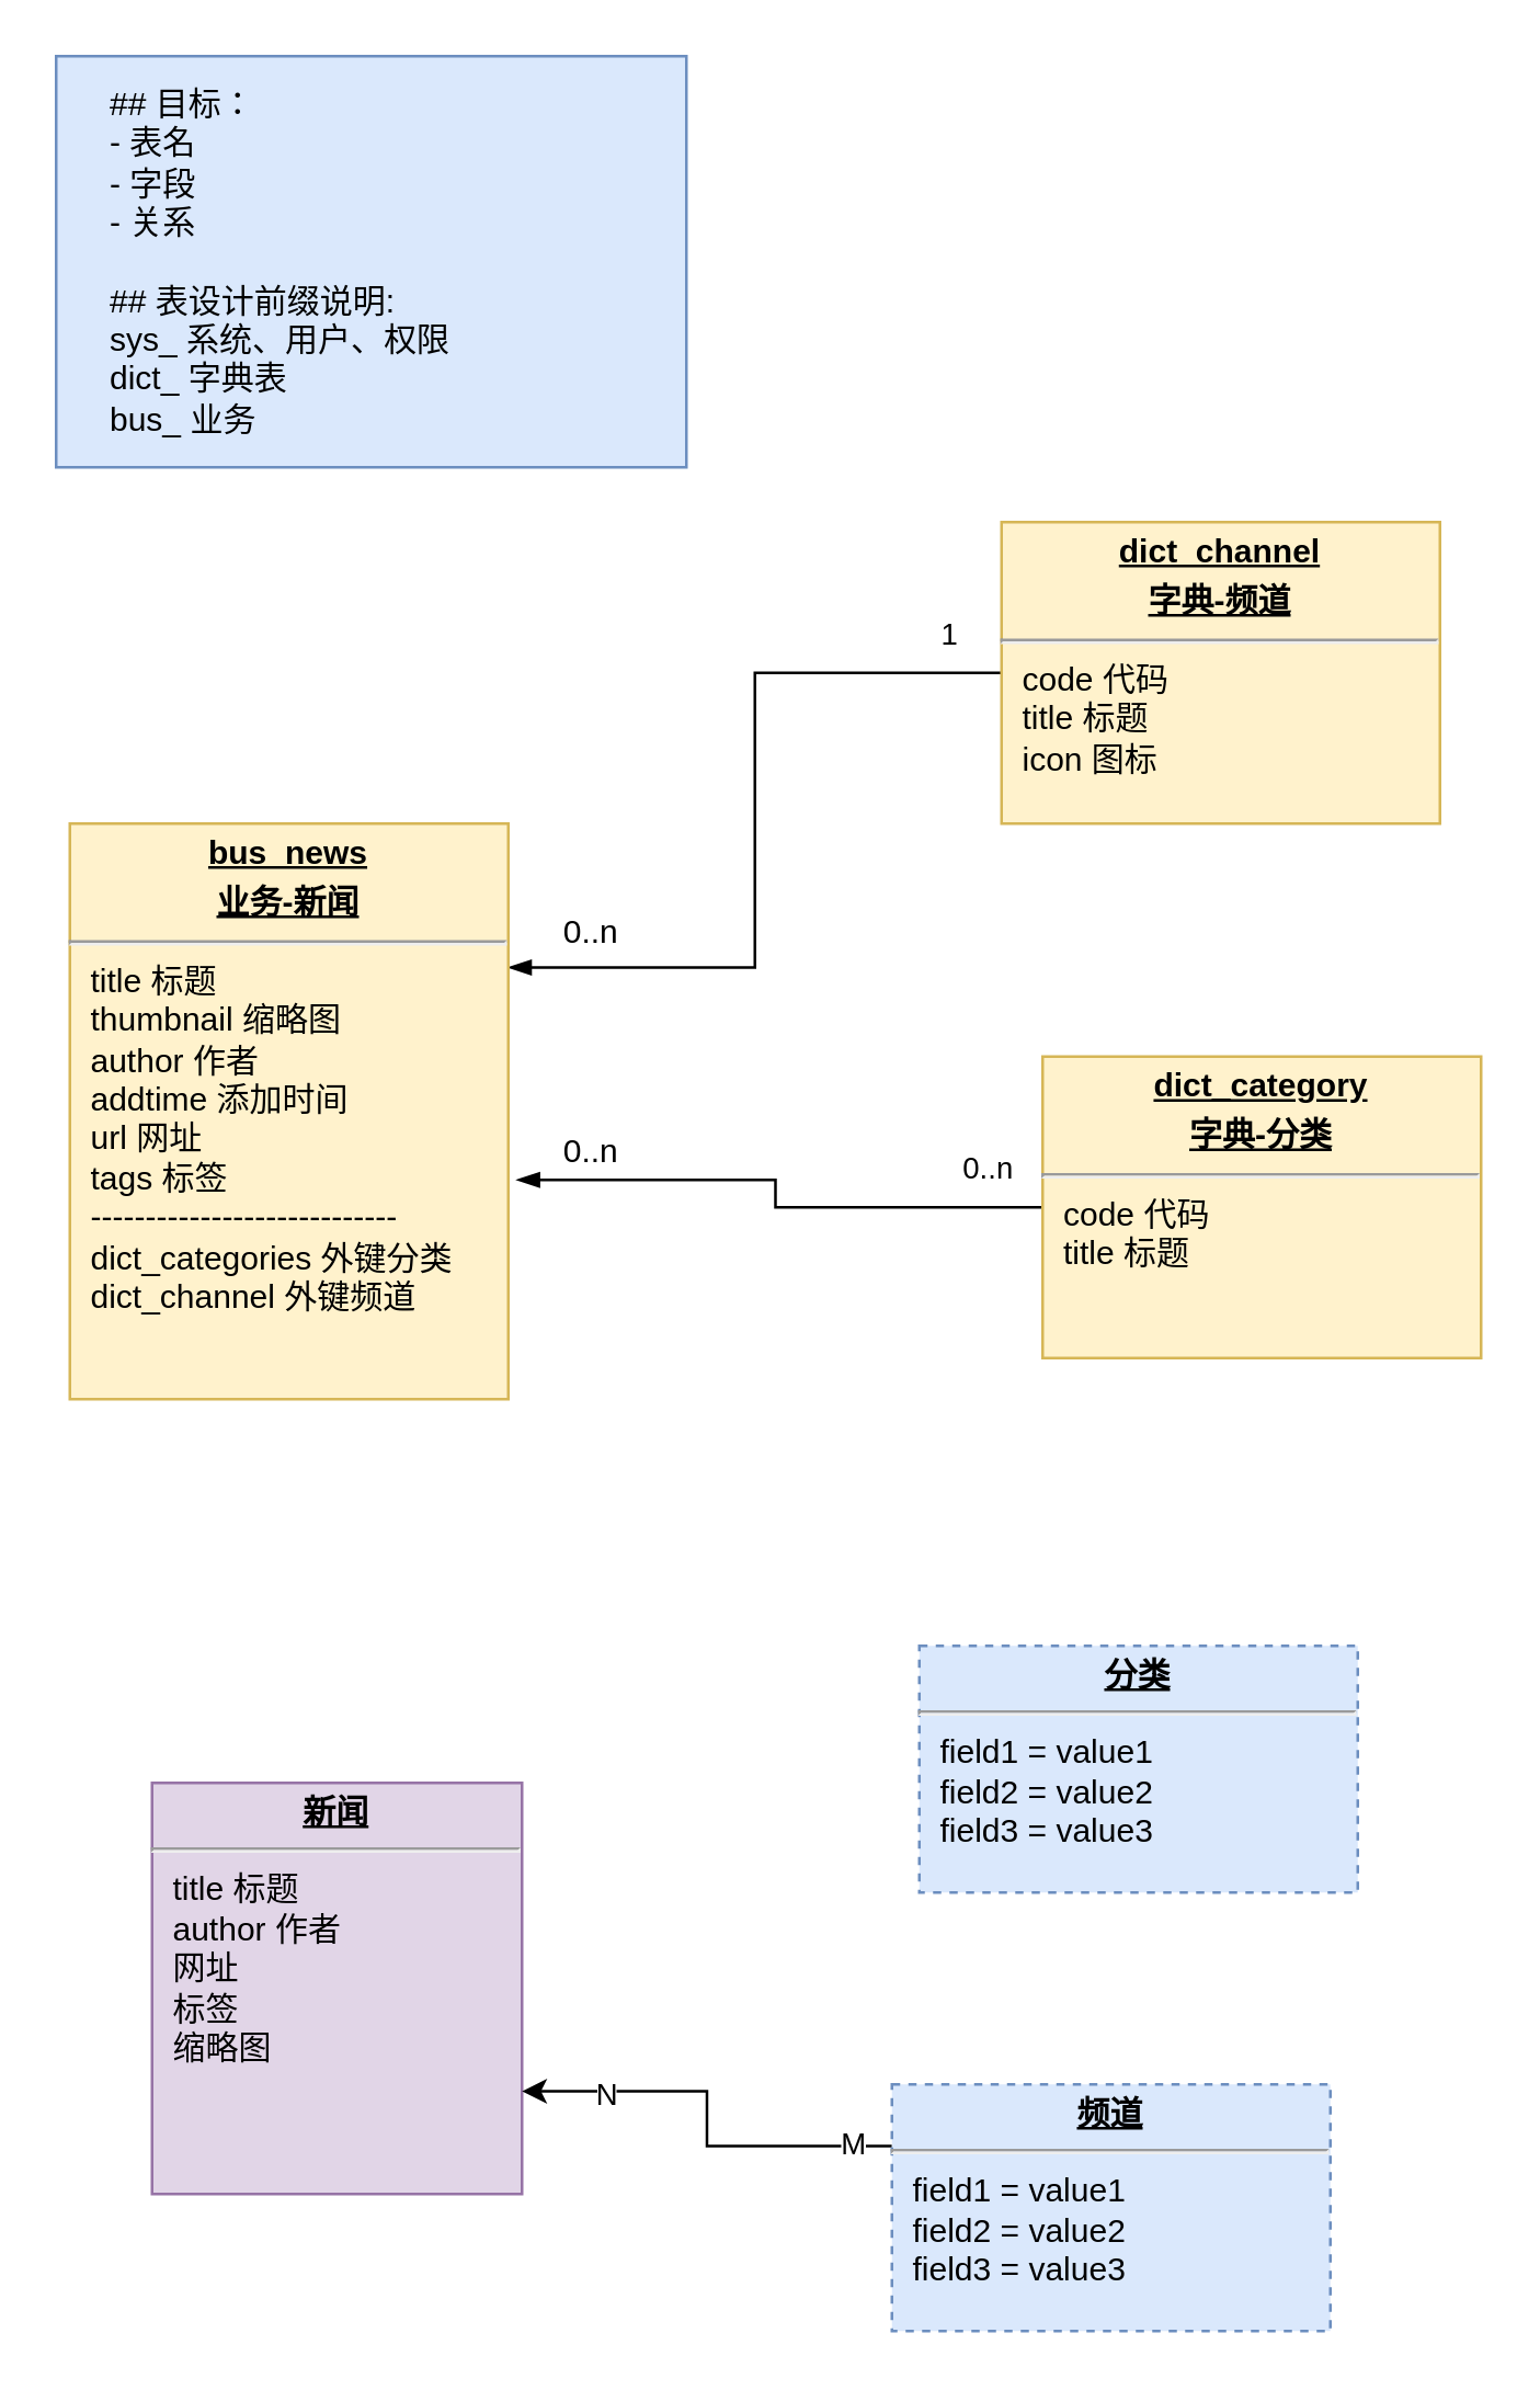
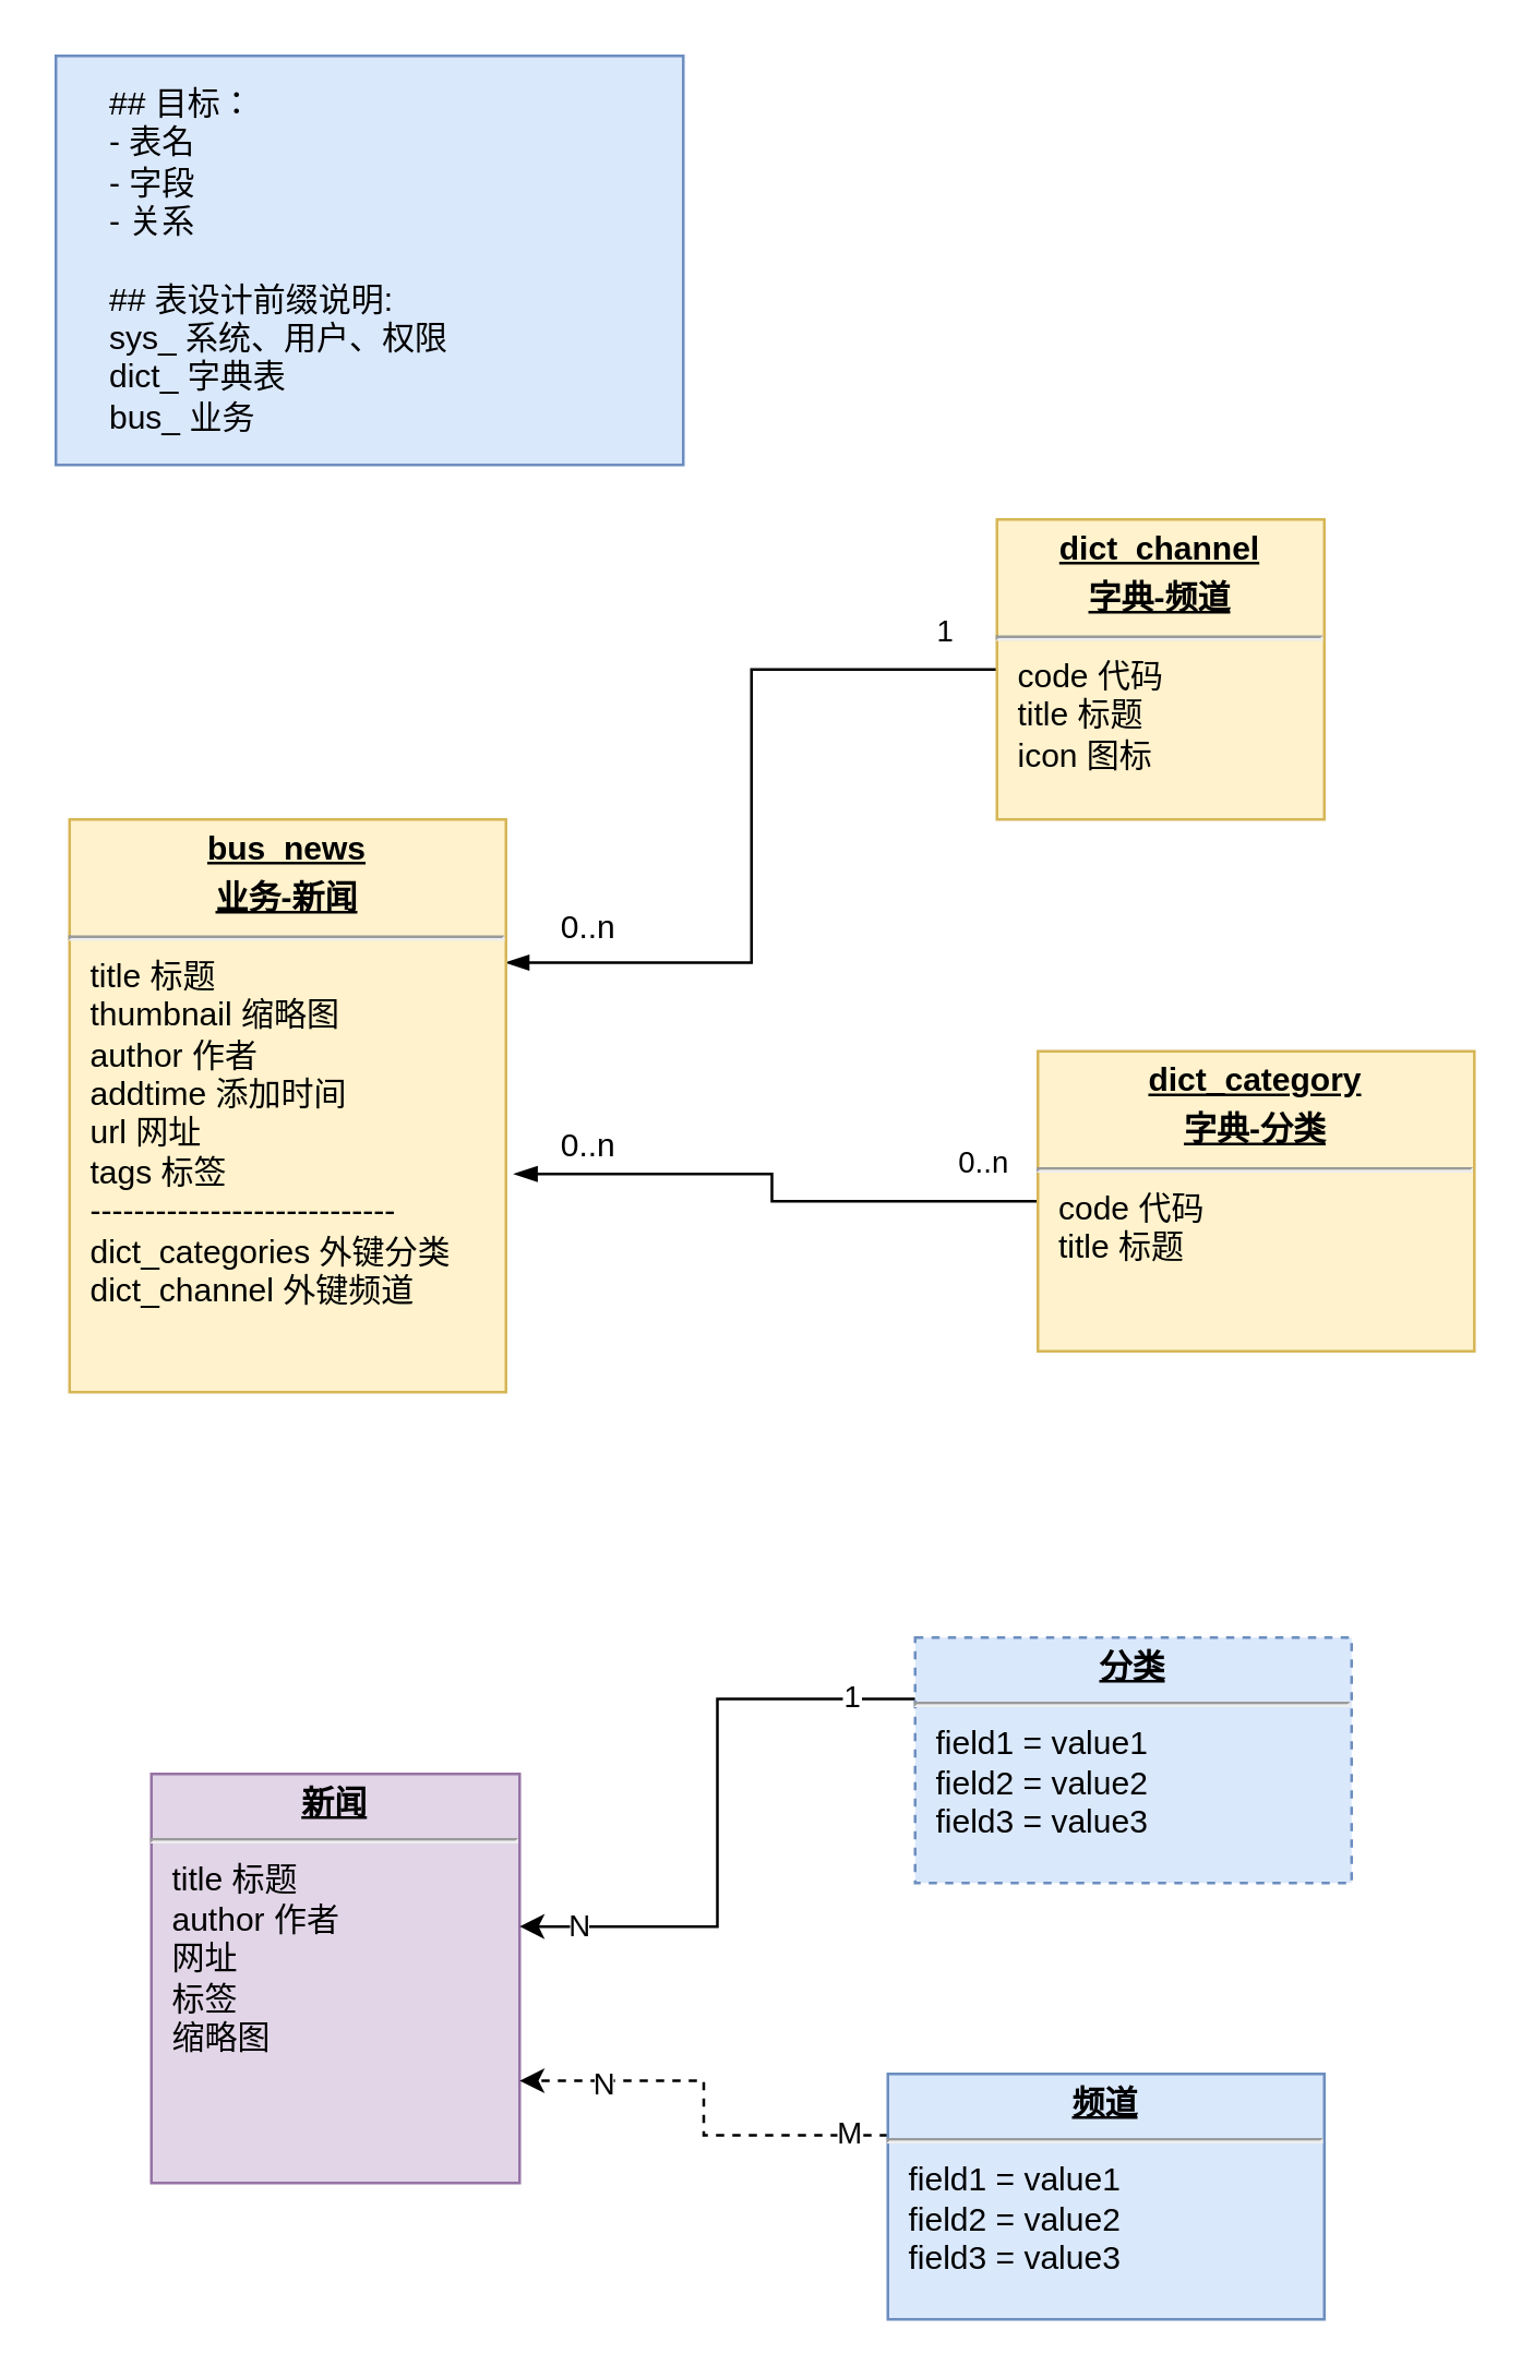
  <mxCell id="0" />
  <mxCell id="1" parent="0" />
  <mxCell id="2" style="edgeStyle=orthogonalEdgeStyle;rounded=0;orthogonalLoop=1;jettySize=auto;html=1;exitX=0;exitY=0.5;exitDx=0;exitDy=0;entryX=1.019;entryY=0.619;entryDx=0;entryDy=0;entryPerimeter=0;endArrow=blockThin;endFill=1;" parent="1" source="4" target="8" edge="1"><mxGeometry relative="1" as="geometry" /></mxCell>
  <mxCell id="3" value="0..n" style="edgeLabel;html=1;align=center;verticalAlign=middle;resizable=0;points=[];" parent="2" vertex="1" connectable="0"><mxGeometry x="-0.868" relative="1" as="geometry"><mxPoint x="-8" y="-15" as="offset" /></mxGeometry></mxCell>
  <mxCell id="4" value="&lt;p style=&quot;margin: 0px ; margin-top: 4px ; text-align: center ; text-decoration: underline&quot;&gt;&lt;b&gt;dict_category&lt;/b&gt;&lt;/p&gt;&lt;p style=&quot;margin: 0px ; margin-top: 4px ; text-align: center ; text-decoration: underline&quot;&gt;&lt;b&gt;字典-分类&lt;/b&gt;&lt;/p&gt;&lt;hr&gt;&lt;p style=&quot;margin: 0px 0px 0px 8px&quot;&gt;code 代码&lt;/p&gt;&lt;p style=&quot;margin: 0px 0px 0px 8px&quot;&gt;title 标题&lt;/p&gt;" style="verticalAlign=top;align=left;overflow=fill;fontSize=12;fontFamily=Helvetica;html=1;fillColor=#fff2cc;strokeColor=#d6b656;" parent="1" vertex="1"><mxGeometry x="380" y="385" width="160" height="110" as="geometry" /></mxCell>
  <mxCell id="5" style="edgeStyle=orthogonalEdgeStyle;rounded=0;orthogonalLoop=1;jettySize=auto;html=1;exitX=0;exitY=0.5;exitDx=0;exitDy=0;entryX=1;entryY=0.25;entryDx=0;entryDy=0;endArrow=blockThin;endFill=1;" parent="1" source="7" target="8" edge="1"><mxGeometry relative="1" as="geometry" /></mxCell>
  <mxCell id="6" value="1" style="edgeLabel;html=1;align=center;verticalAlign=middle;resizable=0;points=[];" parent="5" vertex="1" connectable="0"><mxGeometry x="-0.857" y="-1" relative="1" as="geometry"><mxPoint x="1" y="-14" as="offset" /></mxGeometry></mxCell>
- <mxCell id="7" value="&lt;p style=&quot;margin: 0px ; margin-top: 4px ; text-align: center ; text-decoration: underline&quot;&gt;&lt;b&gt;dict_channel&lt;/b&gt;&lt;/p&gt;&lt;p style=&quot;margin: 0px ; margin-top: 4px ; text-align: center ; text-decoration: underline&quot;&gt;&lt;b&gt;字典-频道&lt;/b&gt;&lt;/p&gt;&lt;hr&gt;&lt;p style=&quot;margin: 0px ; margin-left: 8px&quot;&gt;code 代码&lt;/p&gt;&lt;p style=&quot;margin: 0px ; margin-left: 8px&quot;&gt;title 标题&lt;/p&gt;&lt;p style=&quot;margin: 0px ; margin-left: 8px&quot;&gt;icon 图标&lt;/p&gt;" style="verticalAlign=top;align=left;overflow=fill;fontSize=12;fontFamily=Helvetica;html=1;fillColor=#fff2cc;strokeColor=#d6b656;" parent="1" vertex="1"><mxGeometry x="365" y="190" width="160" height="110" as="geometry" /></mxCell>
+ <mxCell id="7" value="&lt;p style=&quot;margin: 0px ; margin-top: 4px ; text-align: center ; text-decoration: underline&quot;&gt;&lt;b&gt;dict_channel&lt;/b&gt;&lt;/p&gt;&lt;p style=&quot;margin: 0px ; margin-top: 4px ; text-align: center ; text-decoration: underline&quot;&gt;&lt;b&gt;字典-频道&lt;/b&gt;&lt;/p&gt;&lt;hr&gt;&lt;p style=&quot;margin: 0px ; margin-left: 8px&quot;&gt;code 代码&lt;/p&gt;&lt;p style=&quot;margin: 0px ; margin-left: 8px&quot;&gt;title 标题&lt;/p&gt;&lt;p style=&quot;margin: 0px ; margin-left: 8px&quot;&gt;icon 图标&lt;/p&gt;" style="verticalAlign=top;align=left;overflow=fill;fontSize=12;fontFamily=Helvetica;html=1;fillColor=#fff2cc;strokeColor=#d6b656;" parent="1" vertex="1"><mxGeometry x="365" y="190" width="120" height="110" as="geometry" /></mxCell>
  <mxCell id="8" value="&lt;p style=&quot;margin: 0px ; margin-top: 4px ; text-align: center ; text-decoration: underline&quot;&gt;&lt;b&gt;bus_news&lt;/b&gt;&lt;/p&gt;&lt;p style=&quot;margin: 0px ; margin-top: 4px ; text-align: center ; text-decoration: underline&quot;&gt;&lt;b&gt;业务-新闻&lt;/b&gt;&lt;br&gt;&lt;/p&gt;&lt;hr&gt;&lt;p style=&quot;margin: 0px ; margin-left: 8px&quot;&gt;title 标题&lt;br&gt;thumbnail 缩略图&lt;br&gt;author 作者&lt;br&gt;addtime 添加时间&lt;br&gt;url 网址&lt;br&gt;&lt;/p&gt;&lt;p style=&quot;margin: 0px ; margin-left: 8px&quot;&gt;tags 标签&lt;/p&gt;&lt;p style=&quot;margin: 0px ; margin-left: 8px&quot;&gt;----------------------------&lt;/p&gt;&lt;p style=&quot;margin: 0px ; margin-left: 8px&quot;&gt;dict_categories 外键分类&lt;br&gt;&lt;/p&gt;&lt;p style=&quot;margin: 0px ; margin-left: 8px&quot;&gt;dict_channel 外键频道&lt;/p&gt;" style="verticalAlign=top;align=left;overflow=fill;fontSize=12;fontFamily=Helvetica;html=1;fillColor=#fff2cc;strokeColor=#d6b656;" parent="1" vertex="1"><mxGeometry x="25" y="300" width="160" height="210" as="geometry" /></mxCell>
  <mxCell id="9" value="## 目标：&lt;br&gt;- 表名&lt;br&gt;- 字段&lt;br&gt;- 关系&lt;br&gt;&lt;br&gt;## 表设计前缀说明:&lt;br&gt;sys_ 系统、用户、权限&lt;br&gt;dict_ 字典表&lt;br&gt;bus_ 业务" style="text;html=1;strokeColor=#6c8ebf;fillColor=#dae8fc;align=left;verticalAlign=middle;whiteSpace=wrap;rounded=0;spacing=20;" parent="1" vertex="1"><mxGeometry x="20" y="20" width="230" height="150" as="geometry" /></mxCell>
  <mxCell id="10" value="0..n" style="text;html=1;align=center;verticalAlign=middle;resizable=0;points=[];autosize=1;" parent="1" vertex="1"><mxGeometry x="195" y="330" width="40" height="20" as="geometry" /></mxCell>
  <mxCell id="11" value="0..n" style="text;html=1;align=center;verticalAlign=middle;resizable=0;points=[];autosize=1;" parent="1" vertex="1"><mxGeometry x="195" y="410" width="40" height="20" as="geometry" /></mxCell>
  <mxCell id="12" value="&lt;p style=&quot;margin: 0px ; margin-top: 4px ; text-align: center ; text-decoration: underline&quot;&gt;&lt;b&gt;新闻&lt;/b&gt;&lt;/p&gt;&lt;hr&gt;&lt;p style=&quot;margin: 0px ; margin-left: 8px&quot;&gt;title 标题&lt;/p&gt;&lt;p style=&quot;margin: 0px ; margin-left: 8px&quot;&gt;author 作者&lt;/p&gt;&lt;p style=&quot;margin: 0px ; margin-left: 8px&quot;&gt;网址&lt;/p&gt;&lt;p style=&quot;margin: 0px ; margin-left: 8px&quot;&gt;标签&lt;/p&gt;&lt;p style=&quot;margin: 0px ; margin-left: 8px&quot;&gt;缩略图&lt;/p&gt;" style="verticalAlign=top;align=left;overflow=fill;fontSize=12;fontFamily=Helvetica;html=1;fillColor=#e1d5e7;strokeColor=#9673a6;" vertex="1" parent="1"><mxGeometry x="55" y="650" width="135" height="150" as="geometry" /></mxCell>
- <mxCell id="13" style="edgeStyle=orthogonalEdgeStyle;rounded=0;orthogonalLoop=1;jettySize=auto;html=1;exitX=0;exitY=0.25;exitDx=0;exitDy=0;entryX=1;entryY=0.75;entryDx=0;entryDy=0;" edge="1" parent="1" source="16" target="12"><mxGeometry relative="1" as="geometry" /></mxCell>
+ <mxCell id="13" style="edgeStyle=orthogonalEdgeStyle;rounded=0;orthogonalLoop=1;jettySize=auto;html=1;exitX=0;exitY=0.25;exitDx=0;exitDy=0;entryX=1;entryY=0.75;entryDx=0;entryDy=0;dashed=1;" edge="1" parent="1" source="16" target="12"><mxGeometry relative="1" as="geometry" /></mxCell>
  <mxCell id="14" value="N" style="edgeLabel;html=1;align=center;verticalAlign=middle;resizable=0;points=[];" vertex="1" connectable="0" parent="13"><mxGeometry x="0.614" y="1" relative="1" as="geometry"><mxPoint as="offset" /></mxGeometry></mxCell>
  <mxCell id="15" value="M" style="edgeLabel;html=1;align=center;verticalAlign=middle;resizable=0;points=[];" vertex="1" connectable="0" parent="13"><mxGeometry x="-0.8" y="-1" relative="1" as="geometry"><mxPoint as="offset" /></mxGeometry></mxCell>
- <mxCell id="16" value="&lt;p style=&quot;margin: 0px ; margin-top: 4px ; text-align: center ; text-decoration: underline&quot;&gt;&lt;b&gt;频道&lt;/b&gt;&lt;/p&gt;&lt;hr&gt;&lt;p style=&quot;margin: 0px ; margin-left: 8px&quot;&gt;field1 = value1&lt;br&gt;field2 = value2&lt;br&gt;field3 = value3&lt;/p&gt;" style="verticalAlign=top;align=left;overflow=fill;fontSize=12;fontFamily=Helvetica;html=1;fillColor=#dae8fc;strokeColor=#6c8ebf;dashed=1;" vertex="1" parent="1"><mxGeometry x="325" y="760" width="160" height="90" as="geometry" /></mxCell>
+ <mxCell id="16" value="&lt;p style=&quot;margin: 0px ; margin-top: 4px ; text-align: center ; text-decoration: underline&quot;&gt;&lt;b&gt;频道&lt;/b&gt;&lt;/p&gt;&lt;hr&gt;&lt;p style=&quot;margin: 0px ; margin-left: 8px&quot;&gt;field1 = value1&lt;br&gt;field2 = value2&lt;br&gt;field3 = value3&lt;/p&gt;" style="verticalAlign=top;align=left;overflow=fill;fontSize=12;fontFamily=Helvetica;html=1;fillColor=#dae8fc;strokeColor=#6c8ebf;" vertex="1" parent="1"><mxGeometry x="325" y="760" width="160" height="90" as="geometry" /></mxCell>
+ <mxCell id="17" style="edgeStyle=orthogonalEdgeStyle;rounded=0;orthogonalLoop=1;jettySize=auto;html=1;exitX=0;exitY=0.25;exitDx=0;exitDy=0;entryX=1;entryY=0.373;entryDx=0;entryDy=0;entryPerimeter=0;" edge="1" parent="1" source="20" target="12"><mxGeometry relative="1" as="geometry" /></mxCell>
+ <mxCell id="18" value="N" style="edgeLabel;html=1;align=center;verticalAlign=middle;resizable=0;points=[];" vertex="1" connectable="0" parent="17"><mxGeometry x="0.813" relative="1" as="geometry"><mxPoint as="offset" /></mxGeometry></mxCell>
+ <mxCell id="19" value="1" style="edgeLabel;html=1;align=center;verticalAlign=middle;resizable=0;points=[];" vertex="1" connectable="0" parent="17"><mxGeometry x="-0.794" y="-1" relative="1" as="geometry"><mxPoint as="offset" /></mxGeometry></mxCell>
  <mxCell id="20" value="&lt;p style=&quot;margin: 0px ; margin-top: 4px ; text-align: center ; text-decoration: underline&quot;&gt;&lt;b&gt;分类&lt;/b&gt;&lt;/p&gt;&lt;hr&gt;&lt;p style=&quot;margin: 0px ; margin-left: 8px&quot;&gt;field1 = value1&lt;br&gt;field2 = value2&lt;br&gt;field3 = value3&lt;/p&gt;" style="verticalAlign=top;align=left;overflow=fill;fontSize=12;fontFamily=Helvetica;html=1;fillColor=#dae8fc;strokeColor=#6c8ebf;dashed=1;" vertex="1" parent="1"><mxGeometry x="335" y="600" width="160" height="90" as="geometry" /></mxCell>
